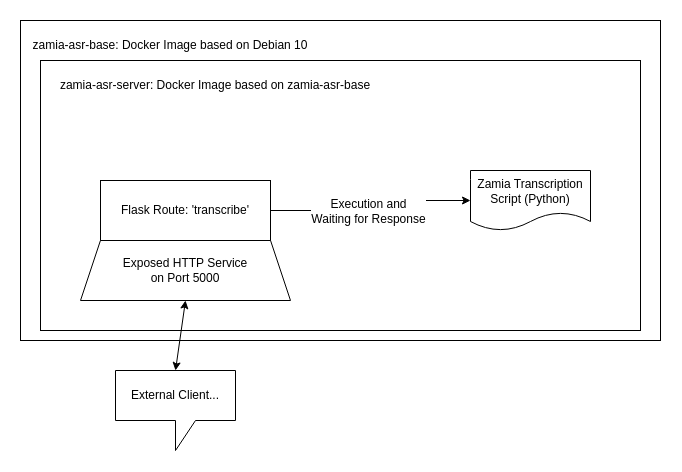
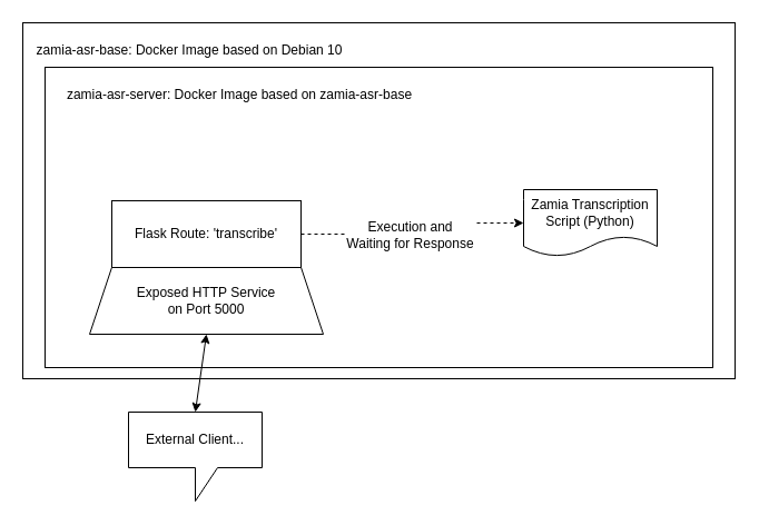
  <mxCell id="0" />
  <mxCell id="1" parent="0" />
  <mxCell id="2" value="" style="rounded=0;whiteSpace=wrap;html=1;" vertex="1" parent="1"><mxGeometry x="20" y="20" width="640" height="320" as="geometry" /></mxCell>
  <mxCell id="3" value="zamia-asr-base: Docker Image based on Debian 10" style="text;html=1;strokeColor=none;fillColor=none;align=center;verticalAlign=middle;whiteSpace=wrap;rounded=0;" vertex="1" parent="1"><mxGeometry x="30" y="30" width="280" height="30" as="geometry" /></mxCell>
  <mxCell id="4" value="" style="rounded=0;whiteSpace=wrap;html=1;" vertex="1" parent="1"><mxGeometry x="40" y="60" width="600" height="270" as="geometry" /></mxCell>
  <mxCell id="5" value="zamia-asr-server: Docker Image based on zamia-asr-base" style="text;html=1;strokeColor=none;fillColor=none;align=center;verticalAlign=middle;whiteSpace=wrap;rounded=0;" vertex="1" parent="1"><mxGeometry x="50" y="70" width="330" height="30" as="geometry" /></mxCell>
- <mxCell id="6" style="edgeStyle=orthogonalEdgeStyle;rounded=0;orthogonalLoop=1;jettySize=auto;html=1;exitX=1;exitY=0.5;exitDx=0;exitDy=0;entryX=0;entryY=0.5;entryDx=0;entryDy=0;startArrow=none;startFill=0;" edge="1" parent="1" source="8" target="9"><mxGeometry relative="1" as="geometry" /></mxCell>
+ <mxCell id="6" style="edgeStyle=orthogonalEdgeStyle;rounded=0;orthogonalLoop=1;jettySize=auto;html=1;exitX=1;exitY=0.5;exitDx=0;exitDy=0;entryX=0;entryY=0.5;entryDx=0;entryDy=0;startArrow=none;startFill=0;dashed=1;" edge="1" parent="1" source="8" target="9"><mxGeometry relative="1" as="geometry" /></mxCell>
  <mxCell id="7" value="Execution and &lt;br&gt;Waiting for Response" style="text;html=1;resizable=0;points=[];align=center;verticalAlign=middle;labelBackgroundColor=#ffffff;" vertex="1" connectable="0" parent="6"><mxGeometry x="-0.165" relative="1" as="geometry"><mxPoint x="9" as="offset" /></mxGeometry></mxCell>
  <mxCell id="8" value="Flask Route: 'transcribe'" style="rounded=0;whiteSpace=wrap;html=1;" vertex="1" parent="1"><mxGeometry x="100" y="180" width="170" height="60" as="geometry" /></mxCell>
  <mxCell id="9" value="Zamia Transcription Script (Python)" style="shape=document;whiteSpace=wrap;html=1;boundedLbl=1;" vertex="1" parent="1"><mxGeometry x="470" y="170" width="120" height="60" as="geometry" /></mxCell>
  <mxCell id="10" value="Exposed HTTP Service &lt;br&gt;on Port 5000" style="shape=trapezoid;perimeter=trapezoidPerimeter;whiteSpace=wrap;html=1;rotation=0;size=0.095;" vertex="1" parent="1"><mxGeometry x="80" y="240" width="210" height="60" as="geometry" /></mxCell>
  <mxCell id="11" value="" style="endArrow=classic;startArrow=classic;html=1;exitX=0.5;exitY=0;exitDx=0;exitDy=0;exitPerimeter=0;" edge="1" parent="1" source="12"><mxGeometry width="50" height="50" relative="1" as="geometry"><mxPoint x="185" y="450" as="sourcePoint" /><mxPoint x="185" y="300" as="targetPoint" /></mxGeometry></mxCell>
  <mxCell id="12" value="External Client..." style="shape=callout;whiteSpace=wrap;html=1;perimeter=calloutPerimeter;" vertex="1" parent="1"><mxGeometry x="115" y="370" width="120" height="80" as="geometry" /></mxCell>
